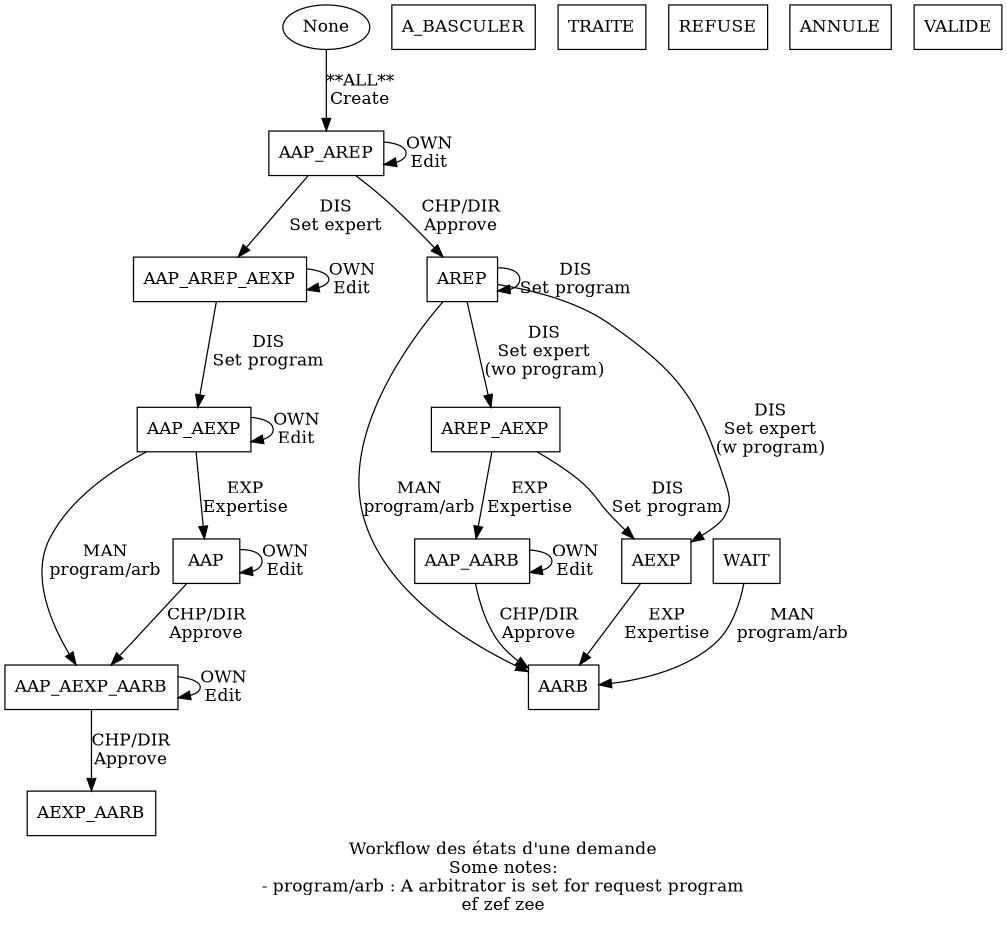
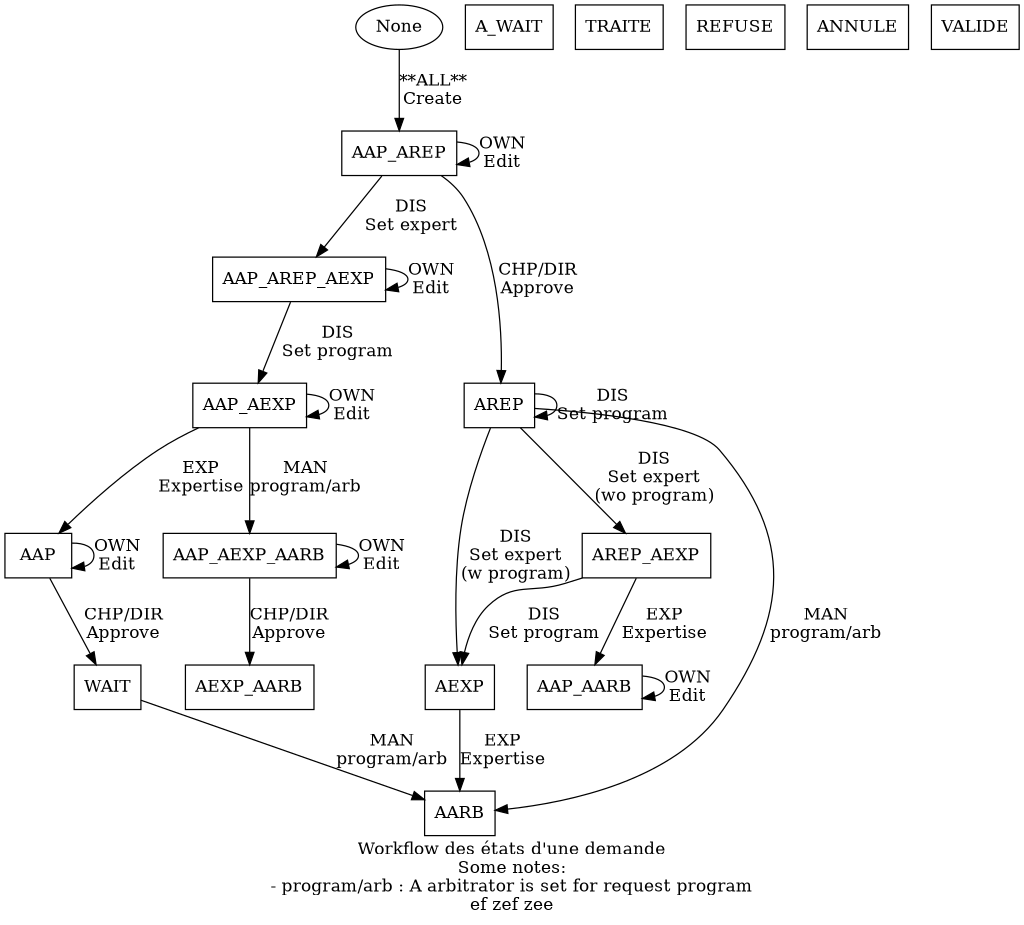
  digraph {
    label="Workflow des états d'une demande\nSome notes:\n- program/arb : A arbitrator is set for request program\nef zef zee"
    node [shape=rect]
    n1 [label=None shape=oval]
    AAP_AREP
    AAP_AREP_AEXP
    AREP
    AAP_AEXP
    AEXP
    AARB
    AREP_AEXP
    AAP_AEXP_AARB
    AAP
    AEXP_AARB
    WAIT
    AAP_AARB
-   A_BASCULER
+   A_BASCULER [label=A_WAIT]
    TRAITE
    REFUSE
    ANNULE
    VALIDE
    n1 -> AAP_AREP [label="**ALL**\nCreate"]
    AAP_AREP -> AAP_AREP [label="OWN\nEdit"]
    AAP_AREP -> AAP_AREP_AEXP [label="DIS\nSet expert"]
    AAP_AREP -> AREP [label="CHP/DIR\nApprove"]
    AAP_AREP_AEXP -> AAP_AREP_AEXP [label="OWN\nEdit"]
    AAP_AREP_AEXP -> AAP_AEXP [label="DIS\nSet program"]
    AREP -> AREP [label="DIS\nSet program"]
    AREP -> AEXP [label="DIS\nSet expert\n(w program)"]
    AREP -> AARB [label="MAN\nprogram/arb"]
    AREP -> AREP_AEXP [label="DIS\nSet expert\n(wo program)"]
    AAP_AEXP -> AAP_AEXP [label="OWN\nEdit"]
    AAP_AEXP -> AAP_AEXP_AARB [label="MAN\nprogram/arb"]
    AAP_AEXP -> AAP [label="EXP\nExpertise"]
    AEXP -> AARB [label="EXP\nExpertise"]
    AREP_AEXP -> AEXP [label="DIS\nSet program"]
    AREP_AEXP -> AAP_AARB [label="EXP\nExpertise"]
    AAP_AEXP_AARB -> AAP_AEXP_AARB [label="OWN\nEdit"]
    AAP_AEXP_AARB -> AEXP_AARB [label="CHP/DIR\nApprove"]
    AAP -> AAP [label="OWN\nEdit"]
-   AAP -> AAP_AEXP_AARB [label="CHP/DIR\nApprove"]
+   AAP -> WAIT [label="CHP/DIR\nApprove"]
    WAIT -> AARB [label="MAN\nprogram/arb"]
-   AAP_AARB -> AARB [label="CHP/DIR\nApprove"]
    AAP_AARB -> AAP_AARB [label="OWN\nEdit"]
  }
